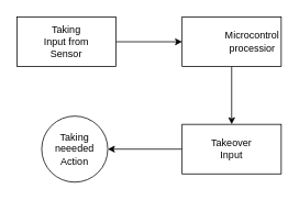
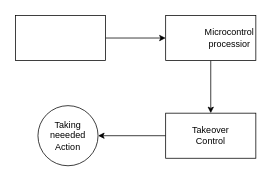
  <mxCell id="0" />
  <mxCell id="1" parent="0" />
  <mxCell id="2" value="" style="edgeStyle=orthogonalEdgeStyle;rounded=0;orthogonalLoop=1;jettySize=auto;html=1;" edge="1" parent="1" source="3" target="6"><mxGeometry relative="1" as="geometry" /></mxCell>
  <mxCell id="3" value="" style="rounded=0;whiteSpace=wrap;html=1;" vertex="1" parent="1"><mxGeometry x="20" y="20" width="120" height="60" as="geometry" /></mxCell>
- <mxCell id="4" value="Taking Input from Sensor" style="text;html=1;strokeColor=none;fillColor=none;align=center;verticalAlign=middle;whiteSpace=wrap;rounded=0;" vertex="1" parent="1"><mxGeometry x="50" y="35" width="60" height="30" as="geometry" /></mxCell>
  <mxCell id="5" value="" style="edgeStyle=orthogonalEdgeStyle;rounded=0;orthogonalLoop=1;jettySize=auto;html=1;" edge="1" parent="1" source="6" target="9"><mxGeometry relative="1" as="geometry" /></mxCell>
  <mxCell id="6" value="" style="rounded=0;whiteSpace=wrap;html=1;" vertex="1" parent="1"><mxGeometry x="220" y="20" width="120" height="60" as="geometry" /></mxCell>
  <mxCell id="7" value="Microcontrol processior" style="text;html=1;strokeColor=none;fillColor=none;align=center;verticalAlign=middle;whiteSpace=wrap;rounded=0;" vertex="1" parent="1"><mxGeometry x="275" y="35" width="60" height="30" as="geometry" /></mxCell>
  <mxCell id="8" value="" style="edgeStyle=orthogonalEdgeStyle;rounded=0;orthogonalLoop=1;jettySize=auto;html=1;" edge="1" parent="1" source="9" target="11"><mxGeometry relative="1" as="geometry" /></mxCell>
  <mxCell id="9" value="" style="rounded=0;whiteSpace=wrap;html=1;" vertex="1" parent="1"><mxGeometry x="220" y="150" width="120" height="60" as="geometry" /></mxCell>
- <mxCell id="10" value="Takeover Input" style="text;html=1;strokeColor=none;fillColor=none;align=center;verticalAlign=middle;whiteSpace=wrap;rounded=0;" vertex="1" parent="1"><mxGeometry x="250" y="165" width="60" height="30" as="geometry" /></mxCell>
+ <mxCell id="10" value="Takeover Control" style="text;html=1;strokeColor=none;fillColor=none;align=center;verticalAlign=middle;whiteSpace=wrap;rounded=0;" vertex="1" parent="1"><mxGeometry x="250" y="165" width="60" height="30" as="geometry" /></mxCell>
  <mxCell id="11" value="" style="ellipse;whiteSpace=wrap;html=1;rounded=0;" vertex="1" parent="1"><mxGeometry x="50" y="140" width="80" height="80" as="geometry" /></mxCell>
  <mxCell id="12" value="Taking neeeded&lt;br&gt;Action" style="text;html=1;strokeColor=none;fillColor=none;align=center;verticalAlign=middle;whiteSpace=wrap;rounded=0;" vertex="1" parent="1"><mxGeometry x="60" y="165" width="60" height="30" as="geometry" /></mxCell>
